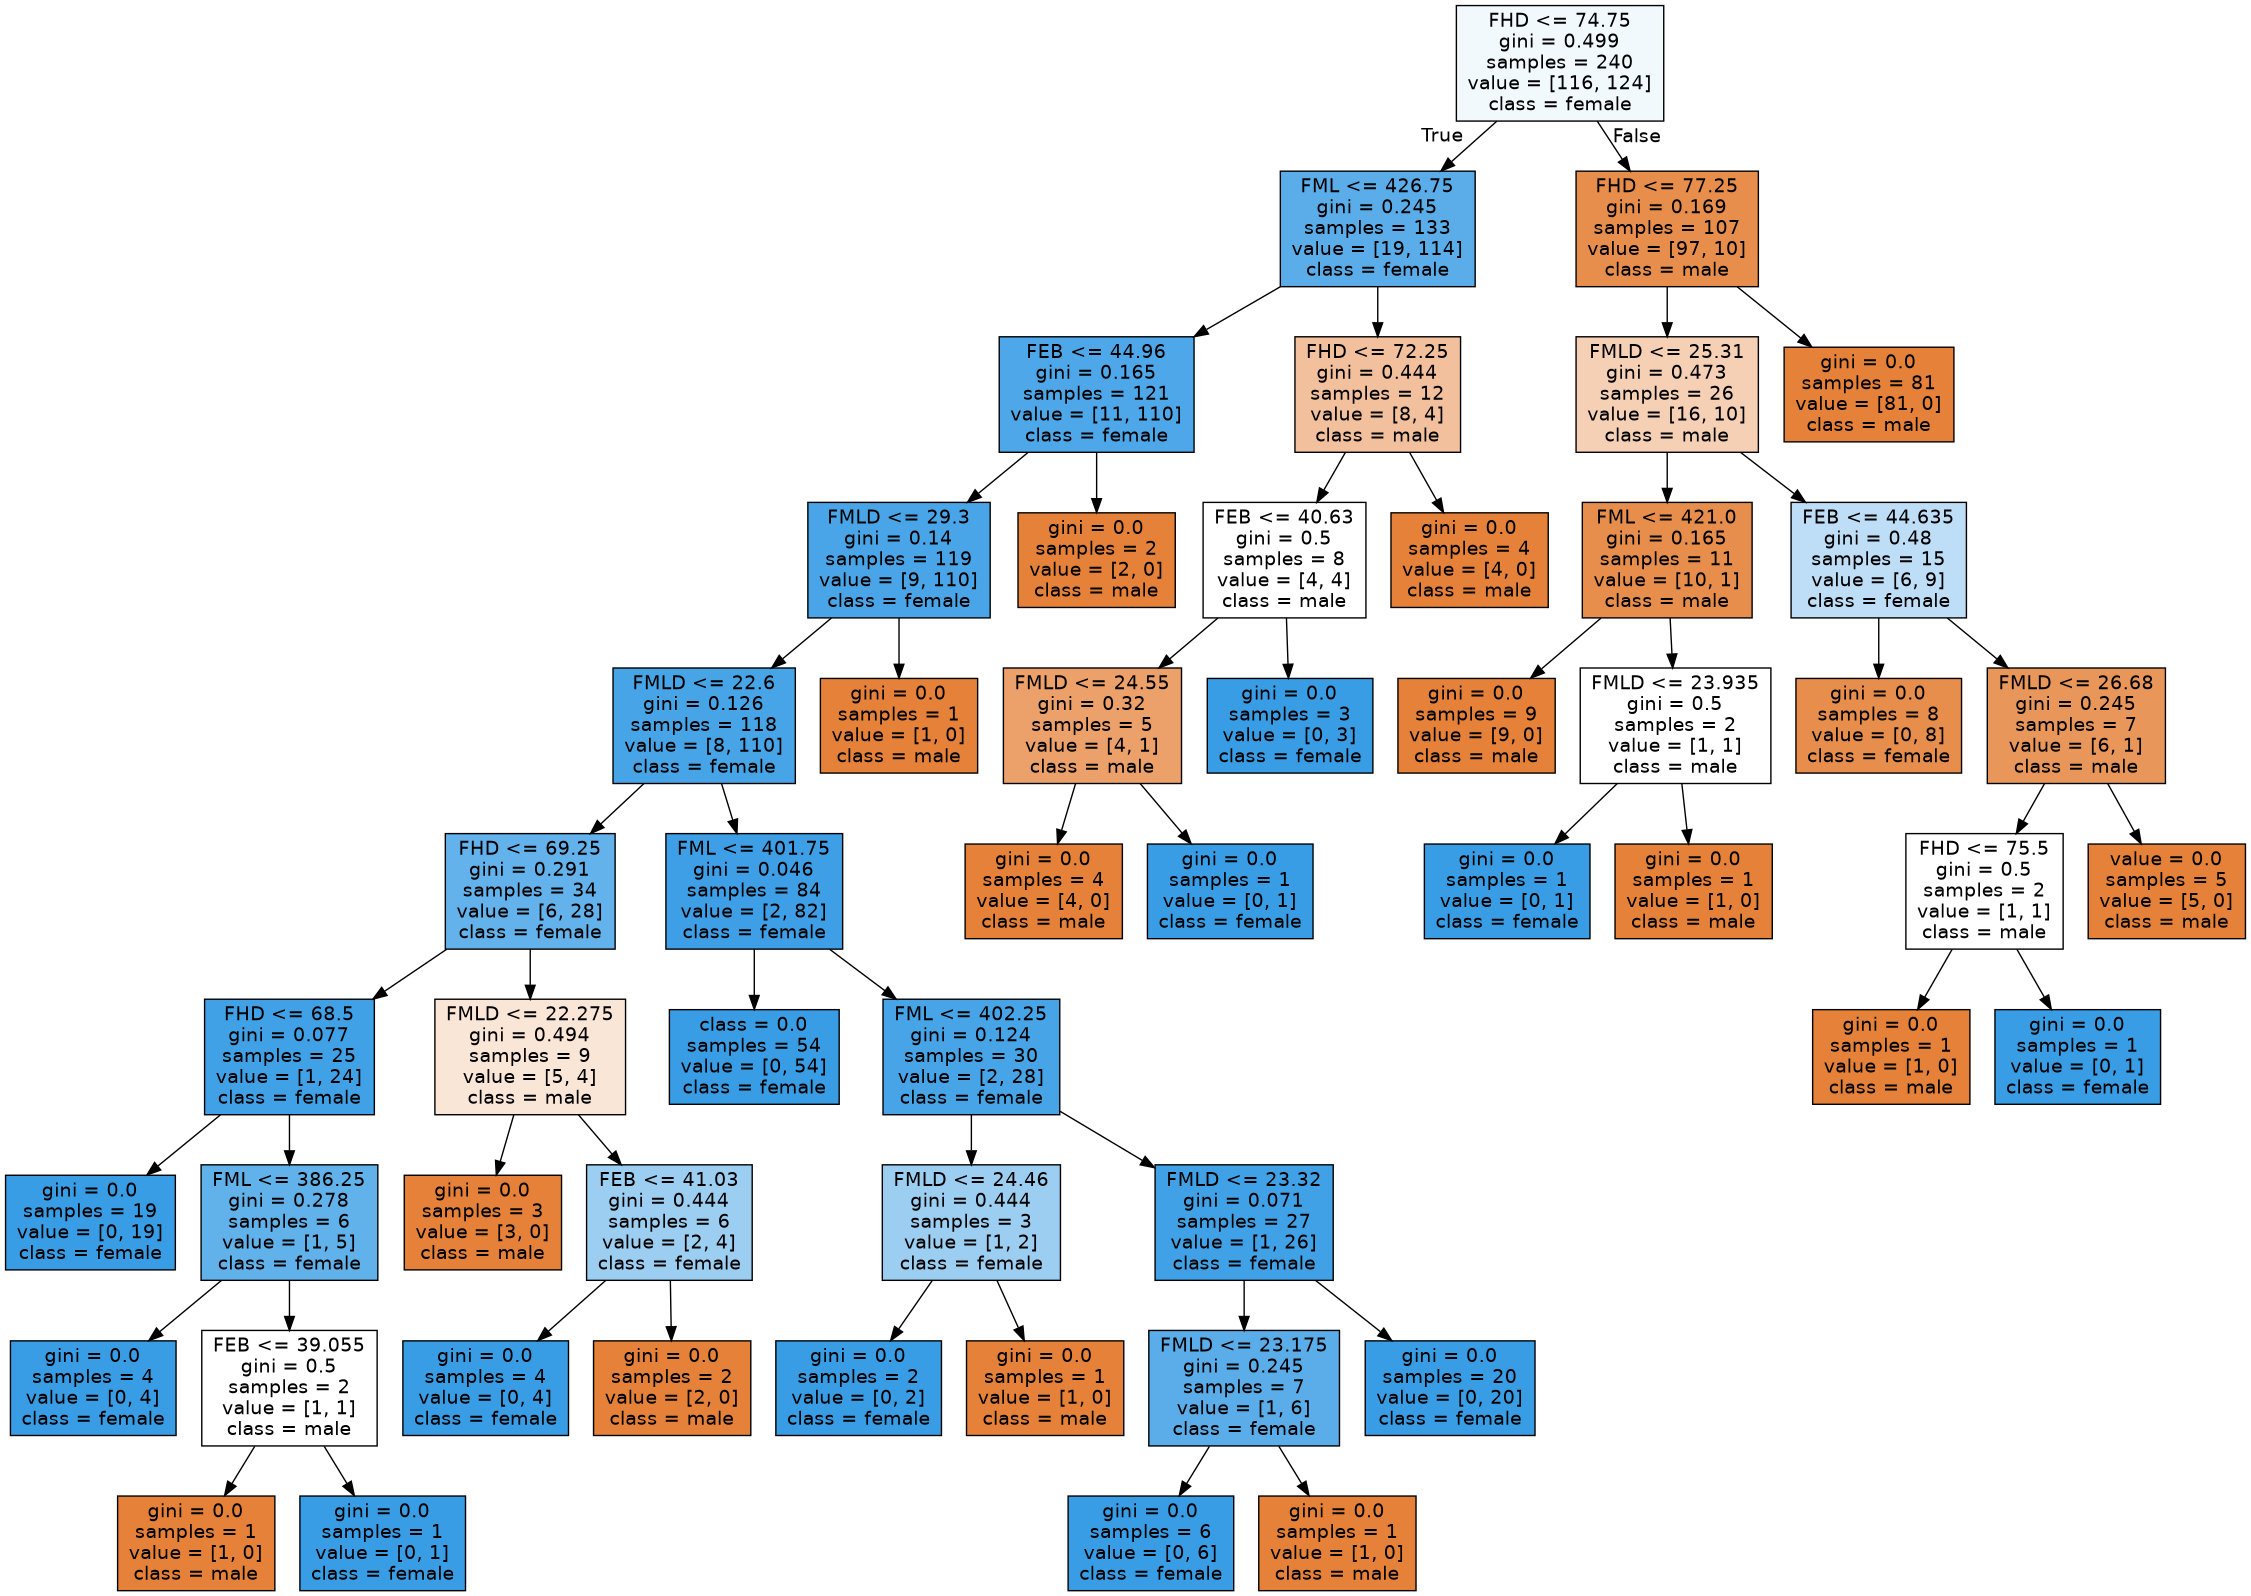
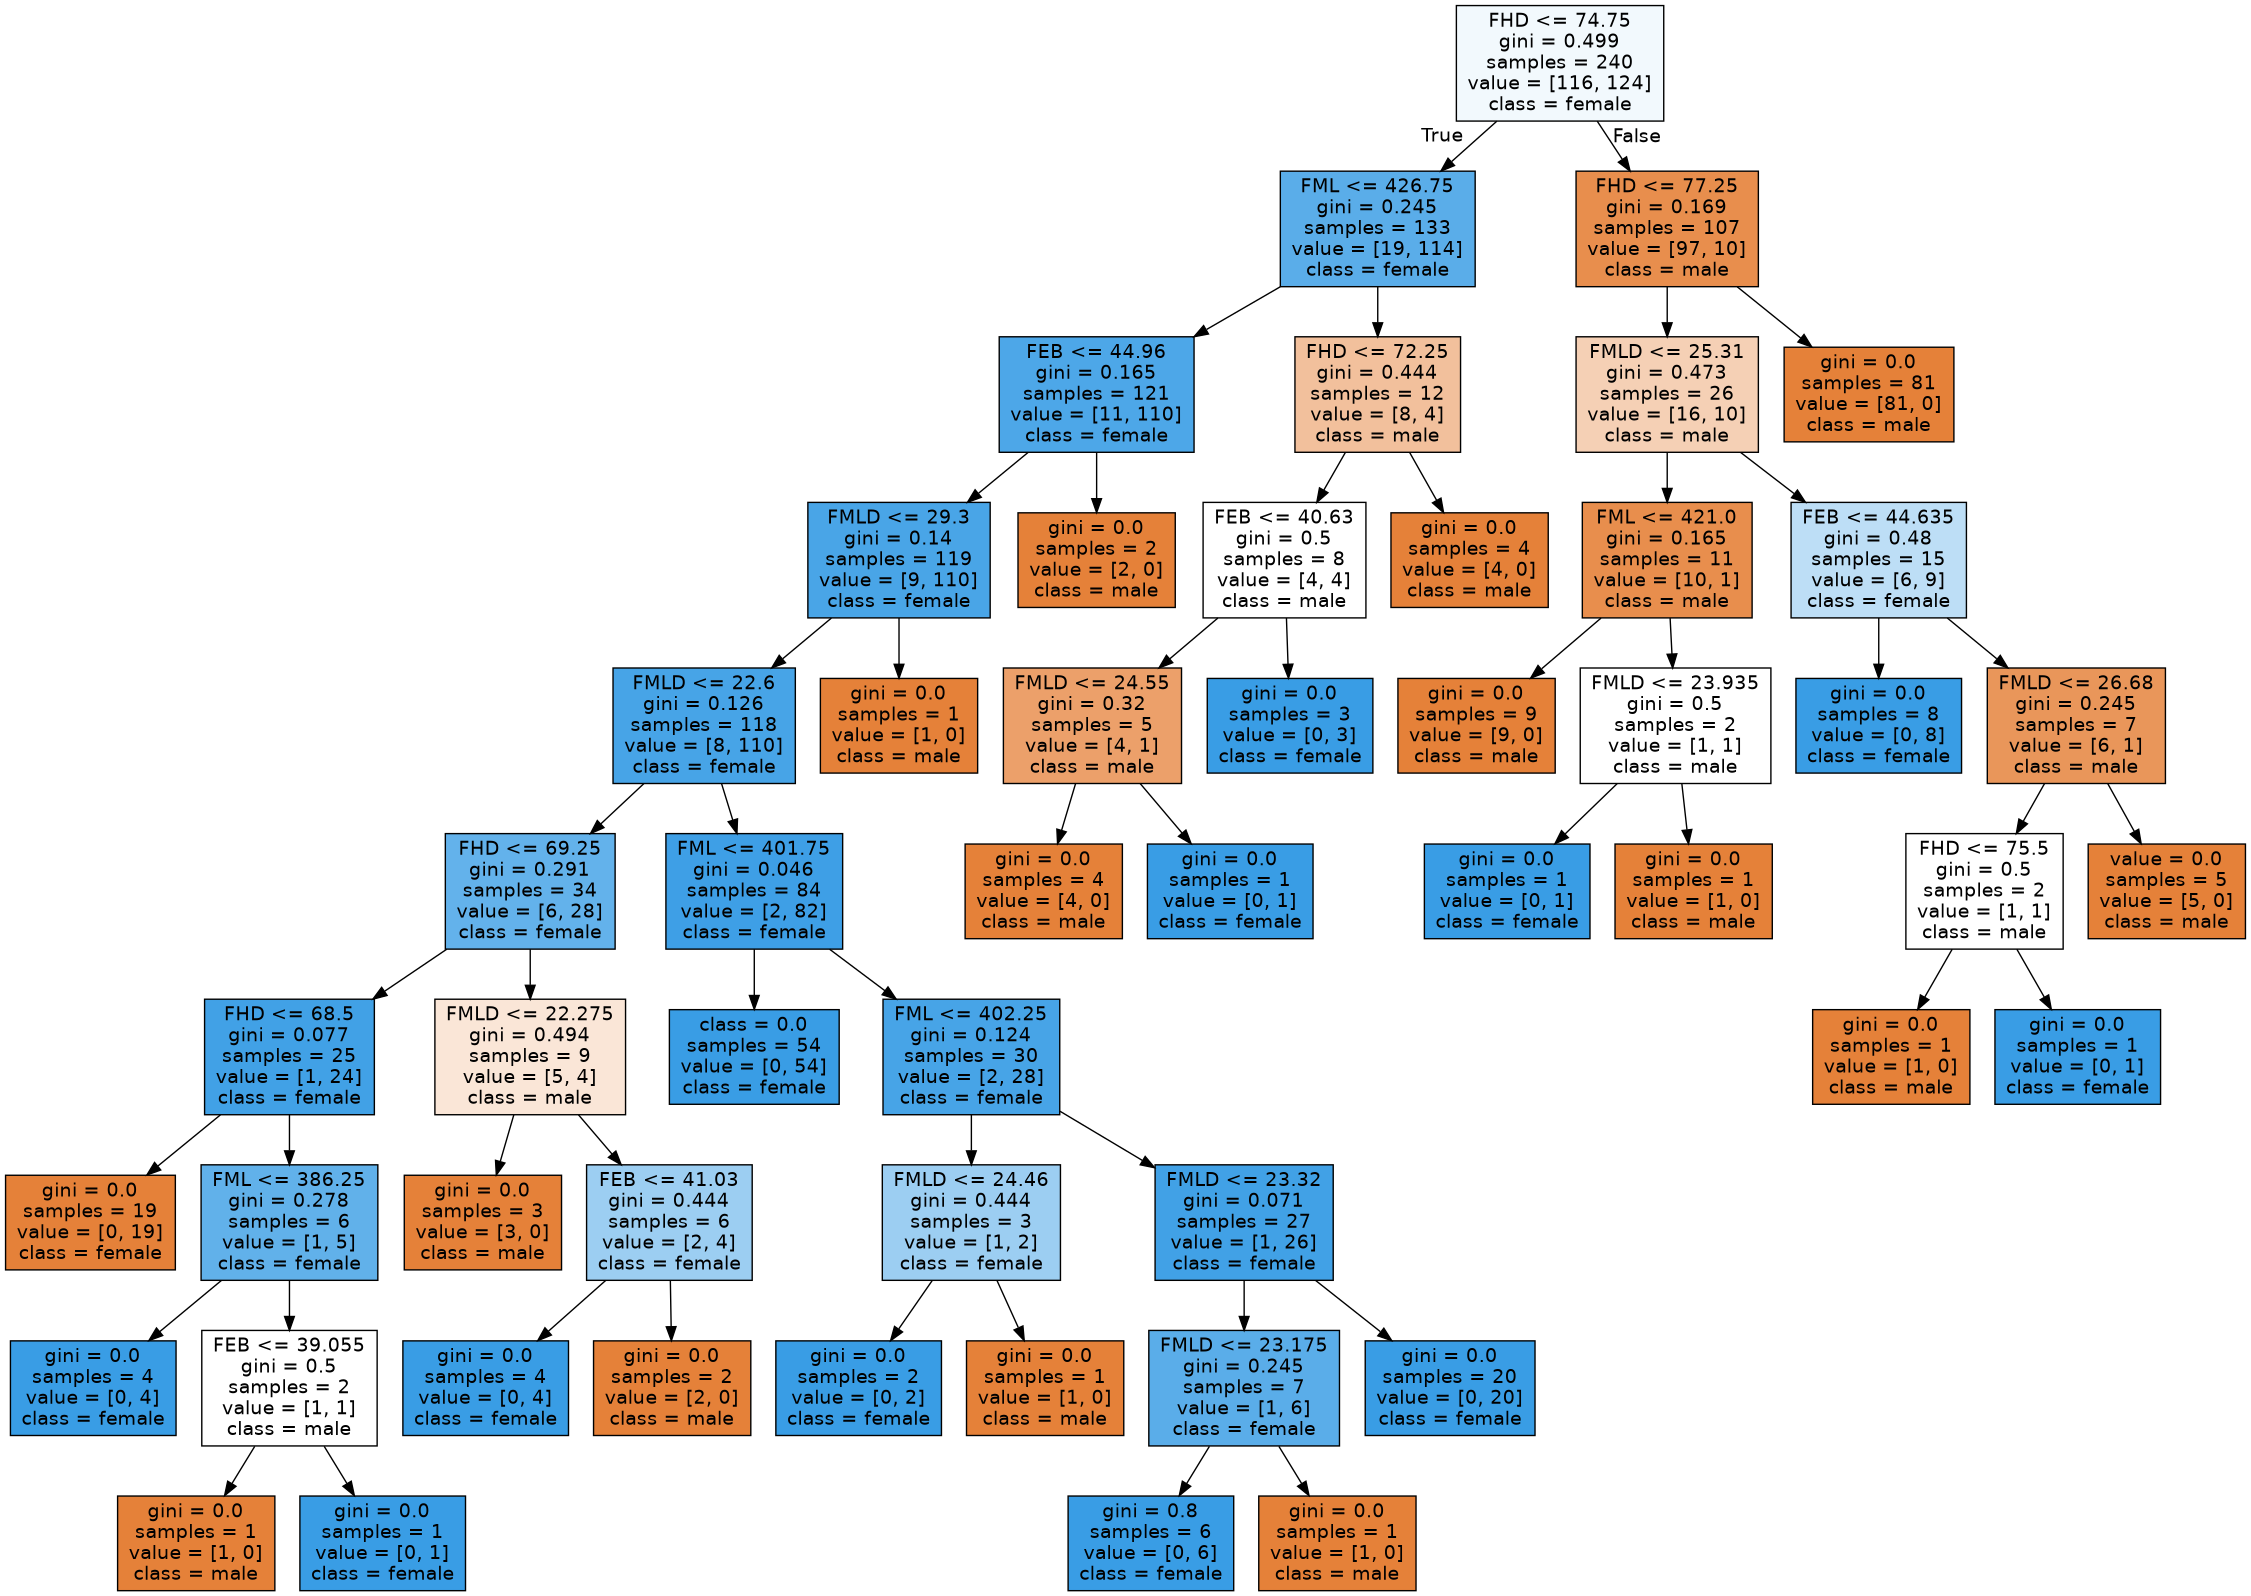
  digraph {
    node [color=black fillcolor="#e58139" fontname=helvetica shape=box style=filled]
    edge [fontname=helvetica]
    n1 [fillcolor="#f2f9fd" label="FHD <= 74.75\ngini = 0.499\nsamples = 240\nvalue = [116, 124]\nclass = female"]
    n2 [fillcolor="#5aade9" label="FML <= 426.75\ngini = 0.245\nsamples = 133\nvalue = [19, 114]\nclass = female"]
    n3 [fillcolor="#e88e4d" label="FHD <= 77.25\ngini = 0.169\nsamples = 107\nvalue = [97, 10]\nclass = male"]
    n4 [fillcolor="#4da7e8" label="FEB <= 44.96\ngini = 0.165\nsamples = 121\nvalue = [11, 110]\nclass = female"]
    n5 [fillcolor="#f2c09c" label="FHD <= 72.25\ngini = 0.444\nsamples = 12\nvalue = [8, 4]\nclass = male"]
    n6 [fillcolor="#f5d0b5" label="FMLD <= 25.31\ngini = 0.473\nsamples = 26\nvalue = [16, 10]\nclass = male"]
    n7 [label="gini = 0.0\nsamples = 81\nvalue = [81, 0]\nclass = male"]
    n8 [fillcolor="#49a5e7" label="FMLD <= 29.3\ngini = 0.14\nsamples = 119\nvalue = [9, 110]\nclass = female"]
    n9 [label="gini = 0.0\nsamples = 2\nvalue = [2, 0]\nclass = male"]
    n10 [fillcolor="#ffffff" label="FEB <= 40.63\ngini = 0.5\nsamples = 8\nvalue = [4, 4]\nclass = male"]
    n11 [label="gini = 0.0\nsamples = 4\nvalue = [4, 0]\nclass = male"]
    n12 [fillcolor="#47a4e7" label="FMLD <= 22.6\ngini = 0.126\nsamples = 118\nvalue = [8, 110]\nclass = female"]
    n13 [label="gini = 0.0\nsamples = 1\nvalue = [1, 0]\nclass = male"]
    n14 [fillcolor="#63b2eb" label="FHD <= 69.25\ngini = 0.291\nsamples = 34\nvalue = [6, 28]\nclass = female"]
    n15 [fillcolor="#3e9fe6" label="FML <= 401.75\ngini = 0.046\nsamples = 84\nvalue = [2, 82]\nclass = female"]
    n16 [fillcolor="#41a1e6" label="FHD <= 68.5\ngini = 0.077\nsamples = 25\nvalue = [1, 24]\nclass = female"]
    n17 [fillcolor="#fae6d7" label="FMLD <= 22.275\ngini = 0.494\nsamples = 9\nvalue = [5, 4]\nclass = male"]
    n18 [fillcolor="#399de5" label="class = 0.0\nsamples = 54\nvalue = [0, 54]\nclass = female"]
    n19 [fillcolor="#47a4e7" label="FML <= 402.25\ngini = 0.124\nsamples = 30\nvalue = [2, 28]\nclass = female"]
-   n20 [fillcolor="#399de5" label="gini = 0.0\nsamples = 19\nvalue = [0, 19]\nclass = female"]
+   n20 [label="gini = 0.0\nsamples = 19\nvalue = [0, 19]\nclass = female"]
    n21 [fillcolor="#61b1ea" label="FML <= 386.25\ngini = 0.278\nsamples = 6\nvalue = [1, 5]\nclass = female"]
    n22 [label="gini = 0.0\nsamples = 3\nvalue = [3, 0]\nclass = male"]
    n23 [fillcolor="#9ccef2" label="FEB <= 41.03\ngini = 0.444\nsamples = 6\nvalue = [2, 4]\nclass = female"]
    n24 [fillcolor="#399de5" label="gini = 0.0\nsamples = 4\nvalue = [0, 4]\nclass = female"]
    n25 [fillcolor="#ffffff" label="FEB <= 39.055\ngini = 0.5\nsamples = 2\nvalue = [1, 1]\nclass = male"]
    n26 [label="gini = 0.0\nsamples = 1\nvalue = [1, 0]\nclass = male"]
    n27 [fillcolor="#399de5" label="gini = 0.0\nsamples = 1\nvalue = [0, 1]\nclass = female"]
    n28 [fillcolor="#399de5" label="gini = 0.0\nsamples = 4\nvalue = [0, 4]\nclass = female"]
    n29 [label="gini = 0.0\nsamples = 2\nvalue = [2, 0]\nclass = male"]
    n30 [fillcolor="#9ccef2" label="FMLD <= 24.46\ngini = 0.444\nsamples = 3\nvalue = [1, 2]\nclass = female"]
    n31 [fillcolor="#41a1e6" label="FMLD <= 23.32\ngini = 0.071\nsamples = 27\nvalue = [1, 26]\nclass = female"]
    n32 [fillcolor="#399de5" label="gini = 0.0\nsamples = 2\nvalue = [0, 2]\nclass = female"]
    n33 [label="gini = 0.0\nsamples = 1\nvalue = [1, 0]\nclass = male"]
    n34 [fillcolor="#5aade9" label="FMLD <= 23.175\ngini = 0.245\nsamples = 7\nvalue = [1, 6]\nclass = female"]
    n35 [fillcolor="#399de5" label="gini = 0.0\nsamples = 20\nvalue = [0, 20]\nclass = female"]
-   n36 [fillcolor="#399de5" label="gini = 0.0\nsamples = 6\nvalue = [0, 6]\nclass = female"]
+   n36 [fillcolor="#399de5" label="gini = 0.8\nsamples = 6\nvalue = [0, 6]\nclass = female"]
    n37 [label="gini = 0.0\nsamples = 1\nvalue = [1, 0]\nclass = male"]
    n38 [fillcolor="#eca06a" label="FMLD <= 24.55\ngini = 0.32\nsamples = 5\nvalue = [4, 1]\nclass = male"]
    n39 [fillcolor="#399de5" label="gini = 0.0\nsamples = 3\nvalue = [0, 3]\nclass = female"]
    n40 [label="gini = 0.0\nsamples = 4\nvalue = [4, 0]\nclass = male"]
    n41 [fillcolor="#399de5" label="gini = 0.0\nsamples = 1\nvalue = [0, 1]\nclass = female"]
    n42 [fillcolor="#e88e4d" label="FML <= 421.0\ngini = 0.165\nsamples = 11\nvalue = [10, 1]\nclass = male"]
    n43 [fillcolor="#bddef6" label="FEB <= 44.635\ngini = 0.48\nsamples = 15\nvalue = [6, 9]\nclass = female"]
    n44 [label="gini = 0.0\nsamples = 9\nvalue = [9, 0]\nclass = male"]
    n45 [fillcolor="#ffffff" label="FMLD <= 23.935\ngini = 0.5\nsamples = 2\nvalue = [1, 1]\nclass = male"]
-   n46 [fillcolor="#e88e4d" label="gini = 0.0\nsamples = 8\nvalue = [0, 8]\nclass = female"]
+   n46 [fillcolor="#399de5" label="gini = 0.0\nsamples = 8\nvalue = [0, 8]\nclass = female"]
    n47 [fillcolor="#e9965a" label="FMLD <= 26.68\ngini = 0.245\nsamples = 7\nvalue = [6, 1]\nclass = male"]
    n48 [fillcolor="#399de5" label="gini = 0.0\nsamples = 1\nvalue = [0, 1]\nclass = female"]
    n49 [label="gini = 0.0\nsamples = 1\nvalue = [1, 0]\nclass = male"]
    n50 [fillcolor="#ffffff" label="FHD <= 75.5\ngini = 0.5\nsamples = 2\nvalue = [1, 1]\nclass = male"]
    n51 [label="value = 0.0\nsamples = 5\nvalue = [5, 0]\nclass = male"]
    n52 [label="gini = 0.0\nsamples = 1\nvalue = [1, 0]\nclass = male"]
    n53 [fillcolor="#399de5" label="gini = 0.0\nsamples = 1\nvalue = [0, 1]\nclass = female"]
    n1 -> n2 [headlabel=True labelangle=45 labeldistance=2.5]
    n1 -> n3 [headlabel=False labelangle=-45 labeldistance=2.5]
    n2 -> n4
    n2 -> n5
    n3 -> n6
    n3 -> n7
    n4 -> n8
    n4 -> n9
    n5 -> n10
    n5 -> n11
    n6 -> n42
    n6 -> n43
    n8 -> n12
    n8 -> n13
    n10 -> n38
    n10 -> n39
    n12 -> n14
    n12 -> n15
    n14 -> n16
    n14 -> n17
    n15 -> n18
    n15 -> n19
    n16 -> n20
    n16 -> n21
    n17 -> n22
    n17 -> n23
    n19 -> n30
    n19 -> n31
    n21 -> n24
    n21 -> n25
    n23 -> n28
    n23 -> n29
    n25 -> n26
    n25 -> n27
    n30 -> n32
    n30 -> n33
    n31 -> n34
    n31 -> n35
    n34 -> n36
    n34 -> n37
    n38 -> n40
    n38 -> n41
    n42 -> n44
    n42 -> n45
    n43 -> n46
    n43 -> n47
    n45 -> n48
    n45 -> n49
    n47 -> n50
    n47 -> n51
    n50 -> n52
    n50 -> n53
  }
